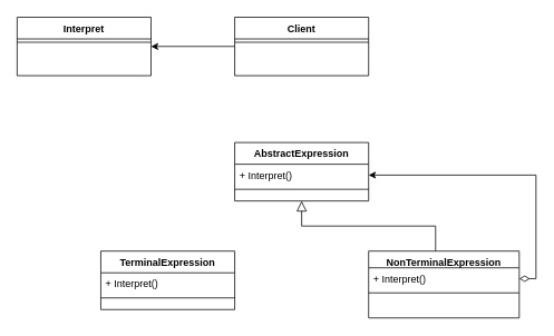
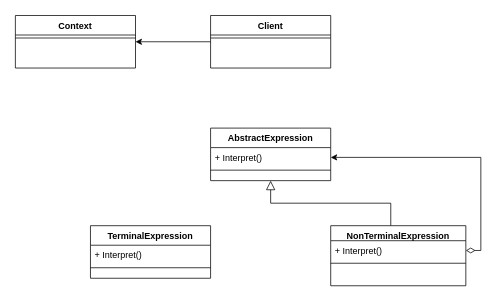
  <mxCell id="0" />
  <mxCell id="1" parent="0" />
  <mxCell id="2" style="edgeStyle=orthogonalEdgeStyle;rounded=0;orthogonalLoop=1;jettySize=auto;html=1;entryX=1;entryY=0.5;entryDx=0;entryDy=0;" edge="1" parent="1" source="7" target="5"><mxGeometry relative="1" as="geometry" /></mxCell>
  <mxCell id="3" style="edgeStyle=orthogonalEdgeStyle;rounded=0;orthogonalLoop=1;jettySize=auto;html=1;endArrow=block;endFill=0;endSize=10;" edge="1" parent="1" source="15"><mxGeometry relative="1" as="geometry"><mxPoint x="360" y="240" as="targetPoint" /><Array as="points"><mxPoint x="520" y="270" /><mxPoint x="360" y="270" /></Array></mxGeometry></mxCell>
  <mxCell id="4" style="edgeStyle=orthogonalEdgeStyle;rounded=0;orthogonalLoop=1;jettySize=auto;html=1;entryX=1;entryY=0.5;entryDx=0;entryDy=0;startArrow=diamondThin;startFill=0;startSize=10;" edge="1" parent="1" source="16" target="10"><mxGeometry relative="1" as="geometry"><Array as="points"><mxPoint x="640" y="333" /><mxPoint x="640" y="209" /></Array></mxGeometry></mxCell>
- <mxCell id="5" value="Interpret" style="swimlane;fontStyle=1;align=center;verticalAlign=top;childLayout=stackLayout;horizontal=1;startSize=26;horizontalStack=0;resizeParent=1;resizeLast=0;collapsible=1;marginBottom=0;rounded=0;shadow=0;strokeWidth=1;" vertex="1" parent="1"><mxGeometry x="20" y="20" width="160" height="70" as="geometry"><mxRectangle x="340" y="380" width="170" height="26" as="alternateBounds" /></mxGeometry></mxCell>
+ <mxCell id="5" value="Context" style="swimlane;fontStyle=1;align=center;verticalAlign=top;childLayout=stackLayout;horizontal=1;startSize=26;horizontalStack=0;resizeParent=1;resizeLast=0;collapsible=1;marginBottom=0;rounded=0;shadow=0;strokeWidth=1;" vertex="1" parent="1"><mxGeometry x="20" y="20" width="160" height="70" as="geometry"><mxRectangle x="340" y="380" width="170" height="26" as="alternateBounds" /></mxGeometry></mxCell>
  <mxCell id="6" value="" style="line;html=1;strokeWidth=1;align=left;verticalAlign=middle;spacingTop=-1;spacingLeft=3;spacingRight=3;rotatable=0;labelPosition=right;points=[];portConstraint=eastwest;" vertex="1" parent="5"><mxGeometry y="26" width="160" height="8" as="geometry" /></mxCell>
  <mxCell id="7" value="Client" style="swimlane;fontStyle=1;align=center;verticalAlign=top;childLayout=stackLayout;horizontal=1;startSize=26;horizontalStack=0;resizeParent=1;resizeLast=0;collapsible=1;marginBottom=0;rounded=0;shadow=0;strokeWidth=1;" vertex="1" parent="1"><mxGeometry x="280" y="20" width="160" height="70" as="geometry"><mxRectangle x="340" y="380" width="170" height="26" as="alternateBounds" /></mxGeometry></mxCell>
  <mxCell id="8" value="" style="line;html=1;strokeWidth=1;align=left;verticalAlign=middle;spacingTop=-1;spacingLeft=3;spacingRight=3;rotatable=0;labelPosition=right;points=[];portConstraint=eastwest;" vertex="1" parent="7"><mxGeometry y="26" width="160" height="8" as="geometry" /></mxCell>
  <mxCell id="9" value="AbstractExpression" style="swimlane;fontStyle=1;align=center;verticalAlign=top;childLayout=stackLayout;horizontal=1;startSize=26;horizontalStack=0;resizeParent=1;resizeLast=0;collapsible=1;marginBottom=0;rounded=0;shadow=0;strokeWidth=1;" vertex="1" parent="1"><mxGeometry x="280" y="170" width="160" height="70" as="geometry"><mxRectangle x="340" y="380" width="170" height="26" as="alternateBounds" /></mxGeometry></mxCell>
  <mxCell id="10" value="+ Interpret()" style="text;align=left;verticalAlign=top;spacingLeft=4;spacingRight=4;overflow=hidden;rotatable=0;points=[[0,0.5],[1,0.5]];portConstraint=eastwest;" vertex="1" parent="9"><mxGeometry y="26" width="160" height="26" as="geometry" /></mxCell>
  <mxCell id="11" value="" style="line;html=1;strokeWidth=1;align=left;verticalAlign=middle;spacingTop=-1;spacingLeft=3;spacingRight=3;rotatable=0;labelPosition=right;points=[];portConstraint=eastwest;" vertex="1" parent="9"><mxGeometry y="52" width="160" height="8" as="geometry" /></mxCell>
  <mxCell id="12" value="TerminalExpression" style="swimlane;fontStyle=1;align=center;verticalAlign=top;childLayout=stackLayout;horizontal=1;startSize=26;horizontalStack=0;resizeParent=1;resizeLast=0;collapsible=1;marginBottom=0;rounded=0;shadow=0;strokeWidth=1;" vertex="1" parent="1"><mxGeometry x="120" y="300" width="160" height="70" as="geometry"><mxRectangle x="340" y="380" width="170" height="26" as="alternateBounds" /></mxGeometry></mxCell>
  <mxCell id="13" value="+ Interpret()" style="text;align=left;verticalAlign=top;spacingLeft=4;spacingRight=4;overflow=hidden;rotatable=0;points=[[0,0.5],[1,0.5]];portConstraint=eastwest;" vertex="1" parent="12"><mxGeometry y="26" width="160" height="26" as="geometry" /></mxCell>
  <mxCell id="14" value="" style="line;html=1;strokeWidth=1;align=left;verticalAlign=middle;spacingTop=-1;spacingLeft=3;spacingRight=3;rotatable=0;labelPosition=right;points=[];portConstraint=eastwest;" vertex="1" parent="12"><mxGeometry y="52" width="160" height="8" as="geometry" /></mxCell>
  <mxCell id="15" value="NonTerminalExpression" style="swimlane;fontStyle=1;align=center;verticalAlign=top;childLayout=stackLayout;horizontal=1;startSize=20;horizontalStack=0;resizeParent=1;resizeLast=0;collapsible=1;marginBottom=0;rounded=0;shadow=0;strokeWidth=1;" vertex="1" parent="1"><mxGeometry x="440" y="300" width="180" height="80" as="geometry"><mxRectangle x="340" y="380" width="170" height="26" as="alternateBounds" /></mxGeometry></mxCell>
  <mxCell id="16" value="+ Interpret()" style="text;align=left;verticalAlign=top;spacingLeft=4;spacingRight=4;overflow=hidden;rotatable=0;points=[[0,0.5],[1,0.5]];portConstraint=eastwest;" vertex="1" parent="15"><mxGeometry y="20" width="180" height="26" as="geometry" /></mxCell>
  <mxCell id="17" value="" style="line;html=1;strokeWidth=1;align=left;verticalAlign=middle;spacingTop=-1;spacingLeft=3;spacingRight=3;rotatable=0;labelPosition=right;points=[];portConstraint=eastwest;" vertex="1" parent="15"><mxGeometry y="46" width="180" height="8" as="geometry" /></mxCell>
